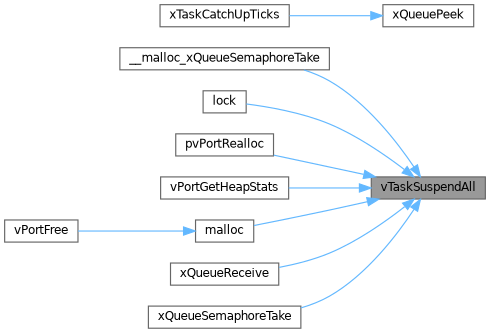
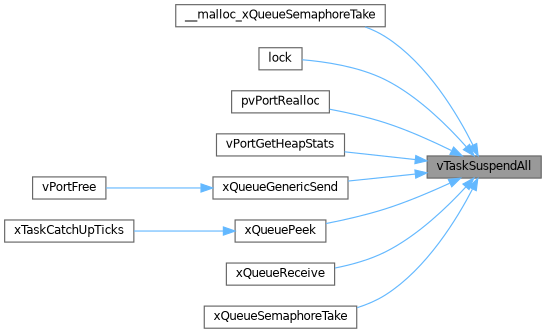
  digraph {
    rankdir=RL
    node [color=grey40 fillcolor=white fontname=Helvetica fontsize=10 shape=box style=filled]
    edge [color=steelblue1 dir=back fontname=Helvetica fontsize=10 labelfontname=Helvetica labelfontsize=10 style=solid]
    n1 [color=gray40 fillcolor=grey60 fontcolor=black height=0.2 label=vTaskSuspendAll width=0.4]
    n2 [height=0.2 label=__malloc_xQueueSemaphoreTake width=0.4]
    n3 [height=0.2 label=lock width=0.4]
    n4 [height=0.2 label=pvPortRealloc width=0.4]
    n5 [height=0.2 label=vPortGetHeapStats width=0.4]
-   n6 [height=0.2 label=malloc width=0.4]
+   n6 [height=0.2 label=xQueueGenericSend width=0.4]
    n7 [height=0.2 label=xQueuePeek width=0.4]
    n8 [height=0.2 label=xQueueReceive width=0.4]
    n9 [height=0.2 label=xQueueSemaphoreTake width=0.4]
    n10 [height=0.2 label=vPortFree width=0.4]
    n11 [height=0.2 label=xTaskCatchUpTicks width=0.4]
    n1 -> n2
    n1 -> n3
    n1 -> n4
    n1 -> n5
    n1 -> n6
+   n1 -> n7
    n1 -> n8
    n1 -> n9
    n6 -> n10
    n7 -> n11
  }
